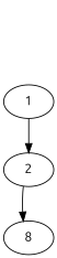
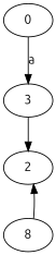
  digraph {
    final=3
    fontname=Ubuntu
    node [fontname=Ubuntu]
    edge [fontname=Ubuntu]
-   1
+   0
+   1 [label=3]
    2
    n4 [label=8]
+   0 -> 1 [label=a]
    1 -> 2
-   2 -> n4
+   n4 -> 2
  }
